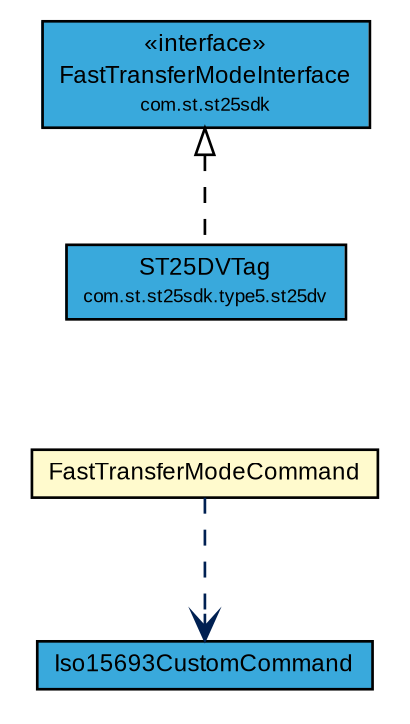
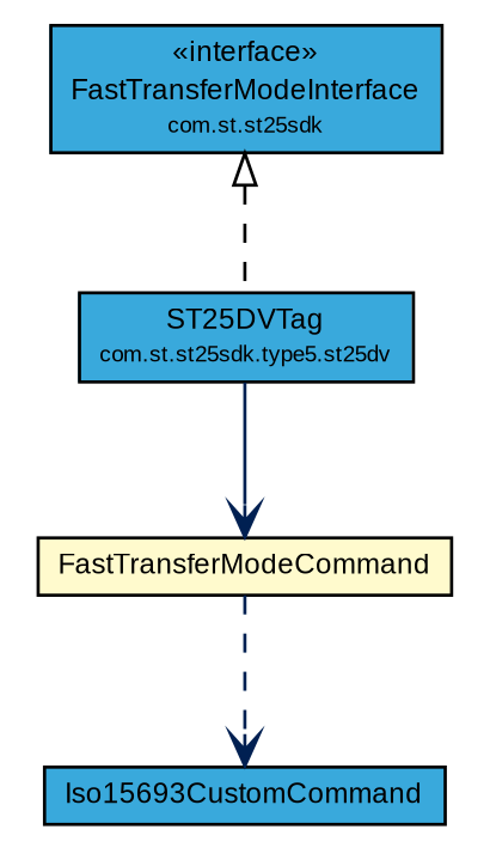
  digraph {
    nodesep=0.25
    ranksep=0.5
    node [fontcolor=black fontname=arial fontsize=9.0 shape=plaintext]
    edge [fontname=arial fontsize=10.0 headport=p labelfontname=arial labelfontsize=10 style=dashed tailport=p arrowhead=open color="#002052" fontcolor="#002052"]
    n1 [label=<<table title="com.st.st25sdk.FastTransferModeInterface" border="0" cellborder="1" cellspacing="0" cellpadding="2" port="p" bgcolor="#39a9dc" href="../FastTransferModeInterface.html"> 		<tr><td><table border="0" cellspacing="0" cellpadding="1"> <tr><td align="center" balign="center"> &#171;interface&#187; </td></tr> <tr><td align="center" balign="center"> FastTransferModeInterface </td></tr> <tr><td align="center" balign="center"><font point-size="7.0"> com.st.st25sdk </font></td></tr> 		</table></td></tr> 		</table>>]
    n2 [label=<<table title="com.st.st25sdk.type5.st25dv.ST25DVTag" border="0" cellborder="1" cellspacing="0" cellpadding="2" port="p" bgcolor="#39a9dc" href="../type5/st25dv/ST25DVTag.html"> 		<tr><td><table border="0" cellspacing="0" cellpadding="1"> <tr><td align="center" balign="center"> ST25DVTag </td></tr> <tr><td align="center" balign="center"><font point-size="7.0"> com.st.st25sdk.type5.st25dv </font></td></tr> 		</table></td></tr> 		</table>>]
    n3 [label=<<table title="com.st.st25sdk.command.FastTransferModeCommand" border="0" cellborder="1" cellspacing="0" cellpadding="2" port="p" bgcolor="lemonChiffon" href="./FastTransferModeCommand.html"> 		<tr><td><table border="0" cellspacing="0" cellpadding="1"> <tr><td align="center" balign="center"> FastTransferModeCommand </td></tr> 		</table></td></tr> 		</table>>]
    n4 [label=<<table title="com.st.st25sdk.command.Iso15693CustomCommand" border="0" cellborder="1" cellspacing="0" cellpadding="2" port="p" bgcolor="#39a9dc" href="./Iso15693CustomCommand.html"> 		<tr><td><table border="0" cellspacing="0" cellpadding="1"> <tr><td align="center" balign="center"> Iso15693CustomCommand </td></tr> 		</table></td></tr> 		</table>>]
    n1 -> n2 [arrowtail=empty dir=back fontsize=10 arrowhead="" color="" fontcolor=""]
+   n2 -> n3 [style=""]
    n3 -> n4
  }
